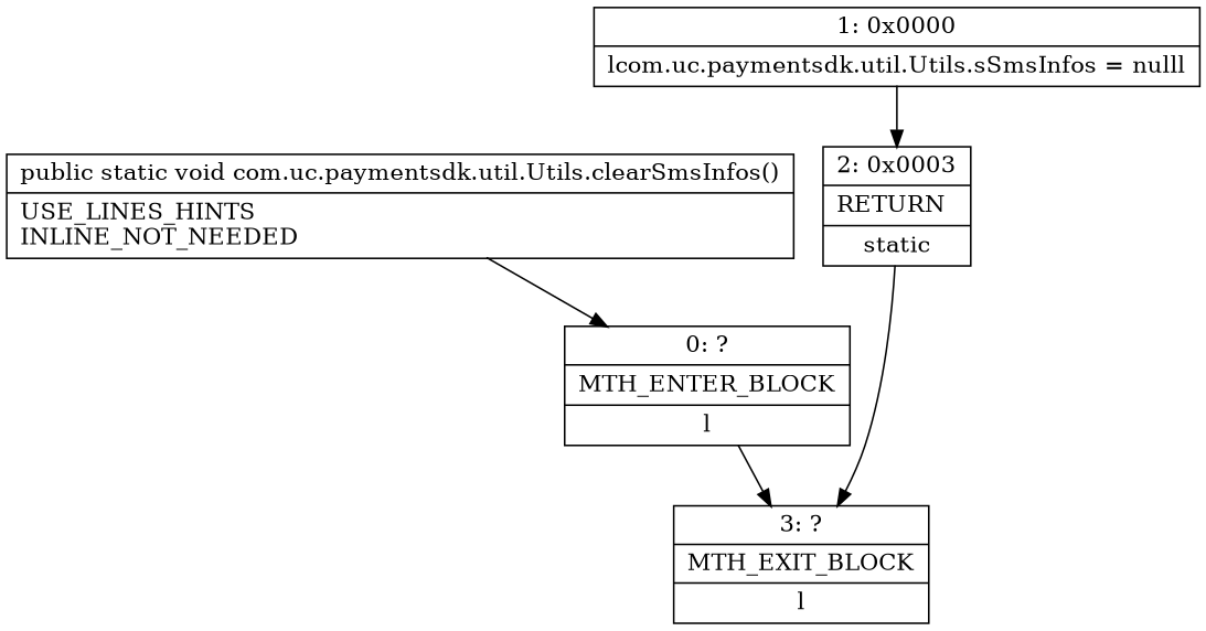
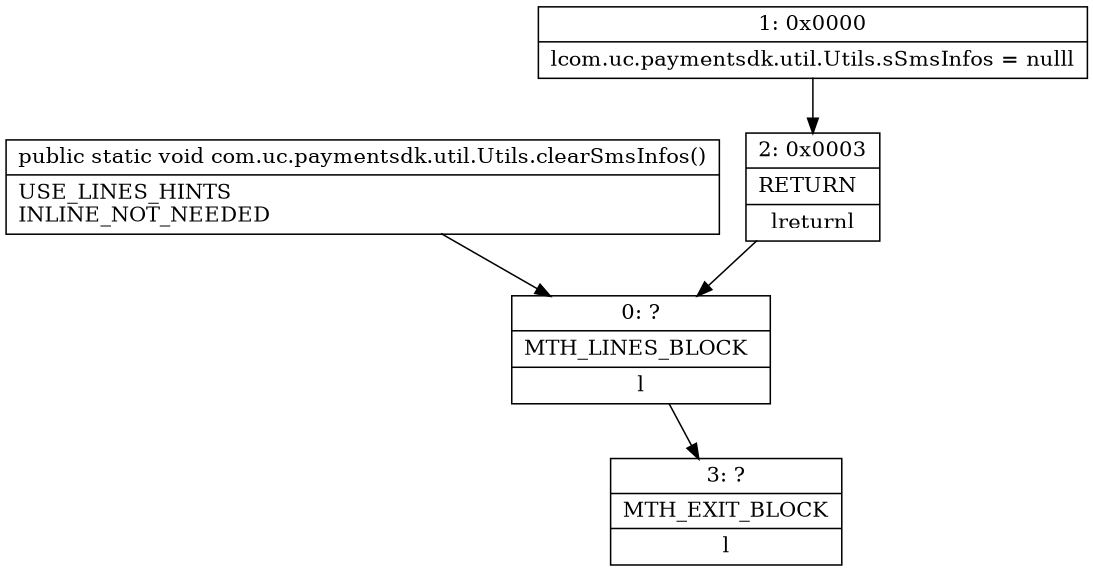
  digraph {
    node [shape=record]
-   n1 [label="{0\:\ ?|MTH_ENTER_BLOCK\l|l}"]
+   n1 [label="{0\:\ ?|MTH_LINES_BLOCK\l|l}"]
    n2 [label="{3\:\ ?|MTH_EXIT_BLOCK\l|l}"]
    n3 [label="{1\:\ 0x0000|lcom.uc.paymentsdk.util.Utils.sSmsInfos = nulll}"]
-   n4 [label="{2\:\ 0x0003|RETURN\l|static}"]
+   n4 [label="{2\:\ 0x0003|RETURN\l|lreturnl}"]
    n5 [label="{public static void com.uc.paymentsdk.util.Utils.clearSmsInfos()  | USE_LINES_HINTS\lINLINE_NOT_NEEDED\l}"]
    n1 -> n2
    n3 -> n4
-   n4 -> n2
+   n4 -> n1
    n5 -> n1
  }
